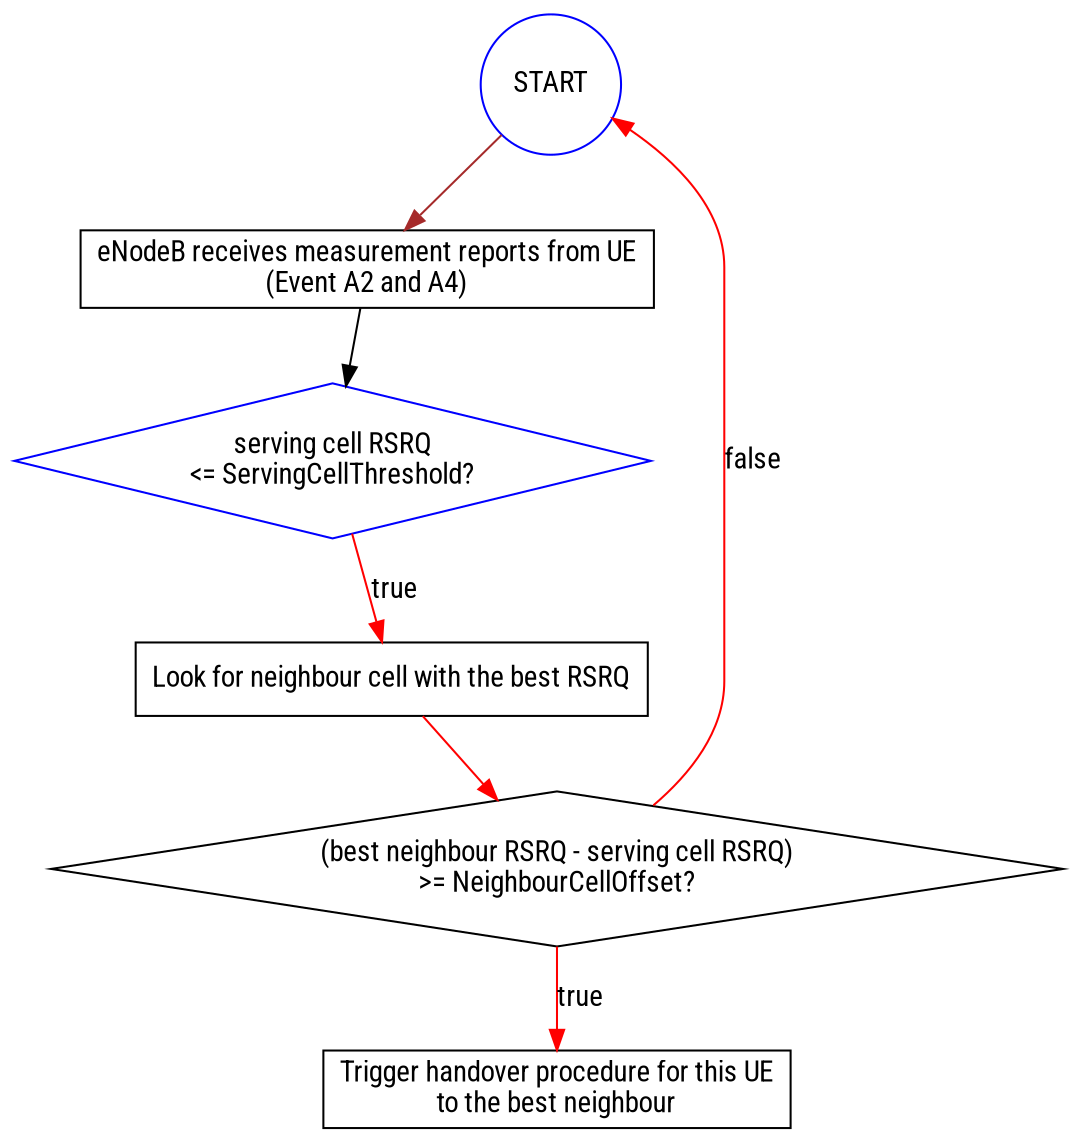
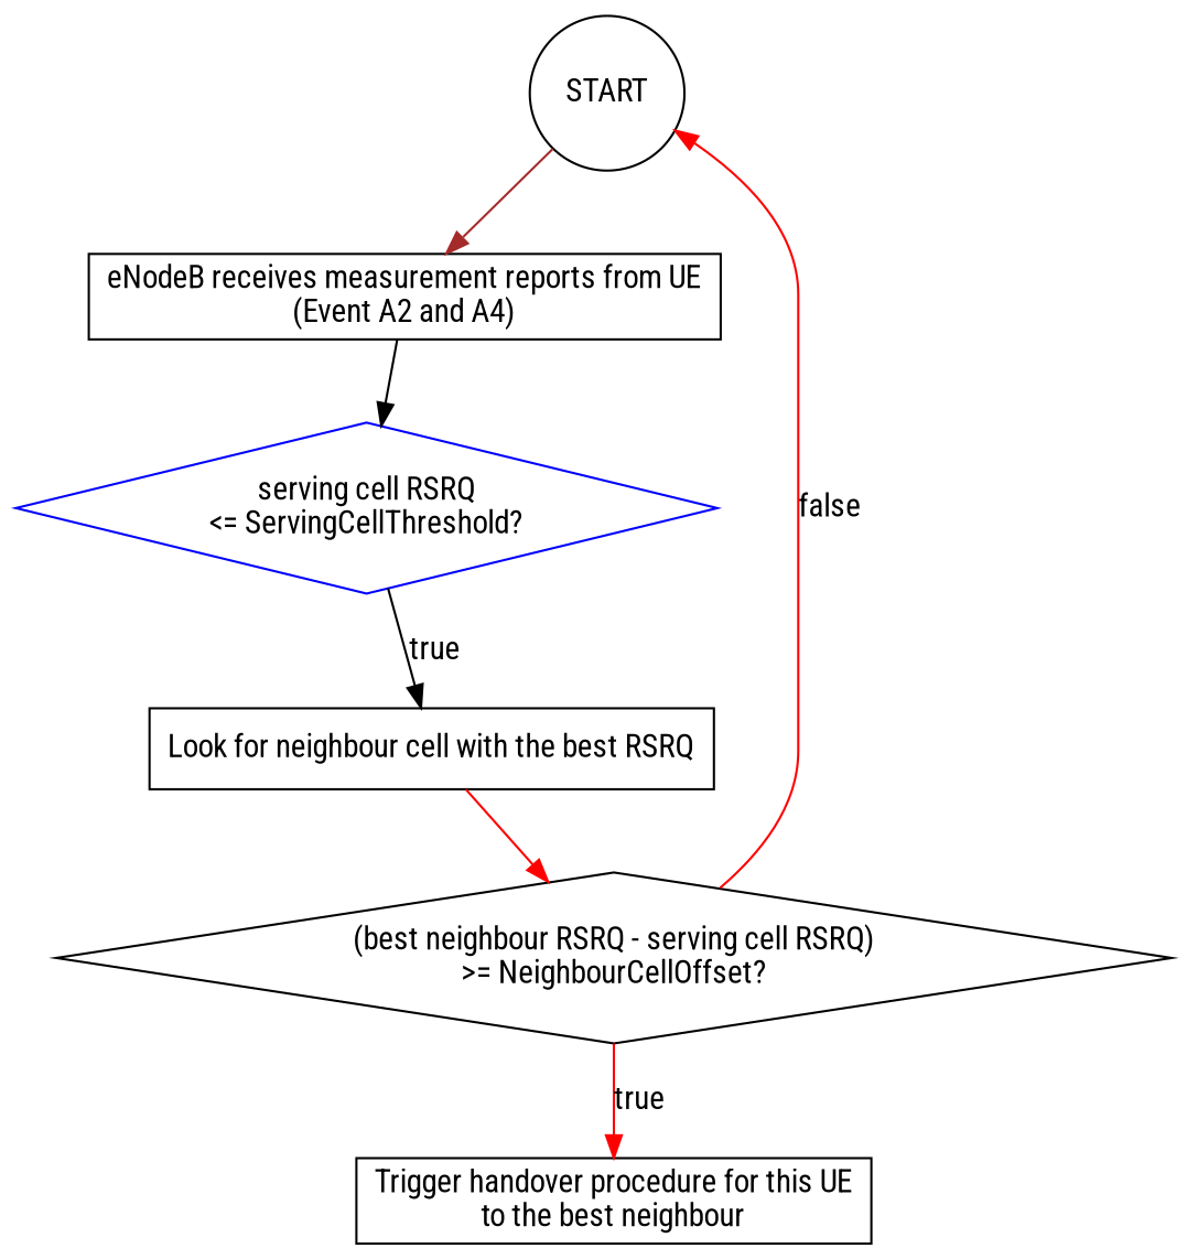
  digraph {
    fontname="Roboto Condensed"
    node [color=black fontname="Roboto Condensed" shape=box]
    edge [color=red fontname="Roboto Condensed"]
-   START [color=blue shape=circle]
+   START [shape=circle]
    n2 [label="eNodeB receives measurement reports from UE\n(Event A2 and A4)"]
    n3 [color=blue label="serving cell RSRQ\n<= ServingCellThreshold?" shape=diamond]
    n4 [label="Look for neighbour cell with the best RSRQ"]
    n5 [label="(best neighbour RSRQ - serving cell RSRQ)\n>= NeighbourCellOffset?" shape=diamond]
    n6 [label="Trigger handover procedure for this UE\nto the best neighbour"]
    START -> n2 [color=brown]
    n2 -> n3 [color=black]
-   n3 -> n4 [label=true]
+   n3 -> n4 [color=black label=true]
    n4 -> n5
    n5 -> START [label=false]
    n5 -> n6 [label=true]
  }
